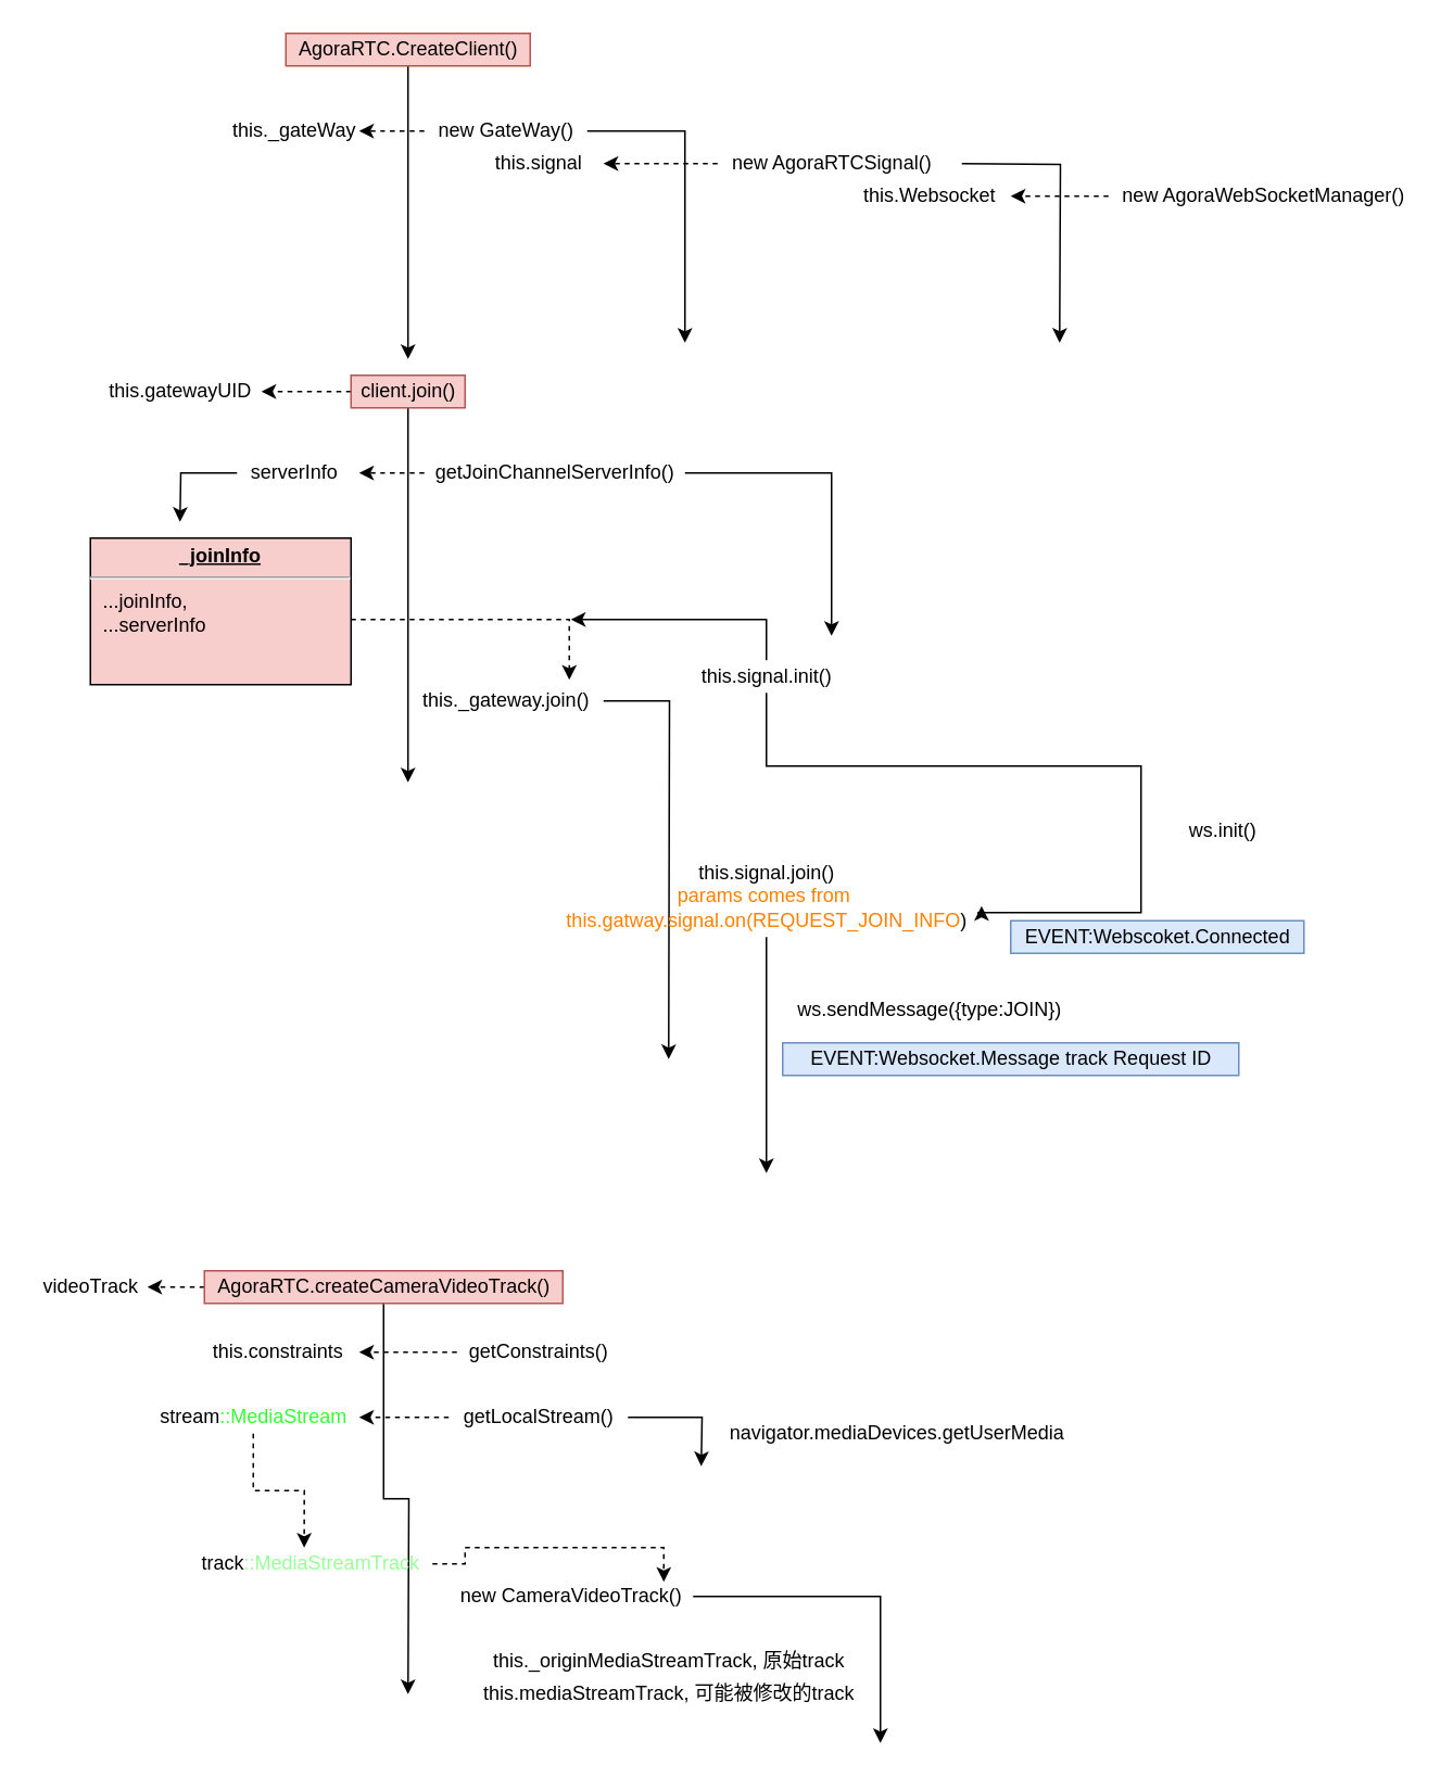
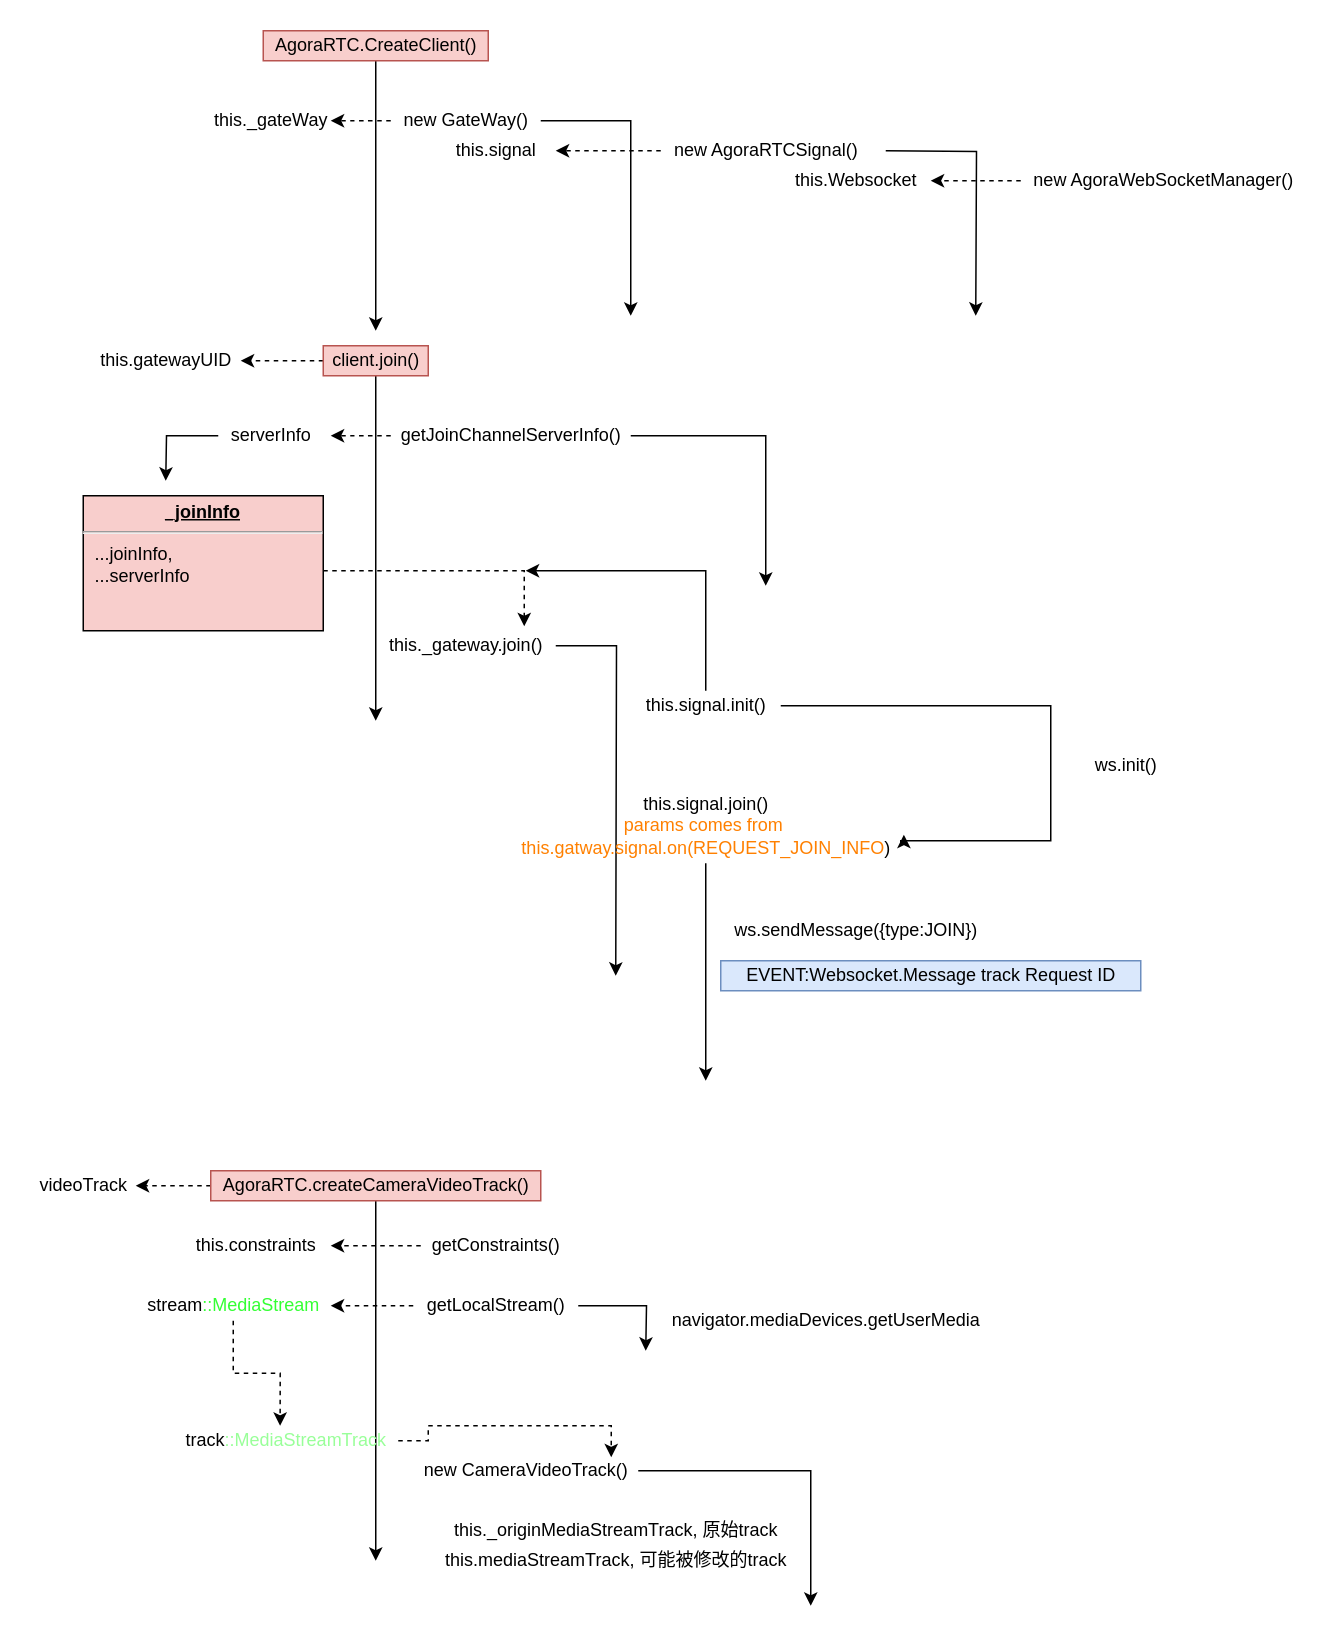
  <mxCell id="0" />
  <mxCell id="1" parent="0" />
  <mxCell id="2" style="edgeStyle=orthogonalEdgeStyle;rounded=0;orthogonalLoop=1;jettySize=auto;html=1;" edge="1" parent="1" source="3"><mxGeometry relative="1" as="geometry"><mxPoint x="250" y="220" as="targetPoint" /></mxGeometry></mxCell>
  <mxCell id="3" value="AgoraRTC.CreateClient()" style="text;html=1;align=center;verticalAlign=middle;resizable=0;points=[];autosize=1;fillColor=#f8cecc;strokeColor=#b85450;" vertex="1" parent="1"><mxGeometry x="175" y="20" width="150" height="20" as="geometry" /></mxCell>
  <mxCell id="4" style="edgeStyle=orthogonalEdgeStyle;rounded=0;orthogonalLoop=1;jettySize=auto;html=1;" edge="1" parent="1" source="6"><mxGeometry relative="1" as="geometry"><mxPoint x="420" y="210" as="targetPoint" /><Array as="points"><mxPoint x="420" y="80" /></Array></mxGeometry></mxCell>
  <mxCell id="5" style="edgeStyle=orthogonalEdgeStyle;rounded=1;orthogonalLoop=1;jettySize=auto;html=1;dashed=1;" edge="1" parent="1" source="6"><mxGeometry relative="1" as="geometry"><mxPoint x="220" y="80" as="targetPoint" /></mxGeometry></mxCell>
  <mxCell id="6" value="new GateWay()&lt;br&gt;" style="text;html=1;align=center;verticalAlign=middle;resizable=0;points=[];autosize=1;" vertex="1" parent="1"><mxGeometry x="260" y="70" width="100" height="20" as="geometry" /></mxCell>
  <mxCell id="7" style="edgeStyle=orthogonalEdgeStyle;rounded=0;orthogonalLoop=1;jettySize=auto;html=1;" edge="1" parent="1"><mxGeometry relative="1" as="geometry"><mxPoint x="650" y="210" as="targetPoint" /><mxPoint x="590" y="100" as="sourcePoint" /></mxGeometry></mxCell>
  <mxCell id="8" style="edgeStyle=orthogonalEdgeStyle;rounded=1;orthogonalLoop=1;jettySize=auto;html=1;dashed=1;" edge="1" parent="1" source="9"><mxGeometry relative="1" as="geometry"><mxPoint x="370" y="100" as="targetPoint" /></mxGeometry></mxCell>
  <mxCell id="9" value="new AgoraRTCSignal()&lt;br&gt;" style="text;html=1;align=center;verticalAlign=middle;resizable=0;points=[];autosize=1;" vertex="1" parent="1"><mxGeometry x="440" y="90" width="140" height="20" as="geometry" /></mxCell>
  <mxCell id="10" style="edgeStyle=orthogonalEdgeStyle;rounded=1;orthogonalLoop=1;jettySize=auto;html=1;dashed=1;" edge="1" parent="1" source="11" target="12"><mxGeometry relative="1" as="geometry" /></mxCell>
  <mxCell id="11" value="new AgoraWebSocketManager()" style="text;html=1;align=center;verticalAlign=middle;resizable=0;points=[];autosize=1;" vertex="1" parent="1"><mxGeometry x="680" y="110" width="190" height="20" as="geometry" /></mxCell>
  <mxCell id="12" value="this.Websocket" style="text;html=1;align=center;verticalAlign=middle;resizable=0;points=[];autosize=1;" vertex="1" parent="1"><mxGeometry x="520" y="110" width="100" height="20" as="geometry" /></mxCell>
  <mxCell id="13" value="this.signal" style="text;html=1;align=center;verticalAlign=middle;resizable=0;points=[];autosize=1;" vertex="1" parent="1"><mxGeometry x="295" y="90" width="70" height="20" as="geometry" /></mxCell>
  <mxCell id="14" value="this._gateWay" style="text;html=1;align=center;verticalAlign=middle;resizable=0;points=[];autosize=1;" vertex="1" parent="1"><mxGeometry x="135" y="70" width="90" height="20" as="geometry" /></mxCell>
  <mxCell id="15" style="edgeStyle=orthogonalEdgeStyle;rounded=1;orthogonalLoop=1;jettySize=auto;html=1;" edge="1" parent="1" source="17"><mxGeometry relative="1" as="geometry"><mxPoint x="250" y="480" as="targetPoint" /></mxGeometry></mxCell>
  <mxCell id="16" style="edgeStyle=orthogonalEdgeStyle;rounded=0;orthogonalLoop=1;jettySize=auto;html=1;dashed=1;" edge="1" parent="1" source="17"><mxGeometry relative="1" as="geometry"><mxPoint x="160" y="240" as="targetPoint" /></mxGeometry></mxCell>
  <mxCell id="17" value="client.join()" style="text;html=1;align=center;verticalAlign=middle;resizable=0;points=[];autosize=1;fillColor=#f8cecc;strokeColor=#b85450;" vertex="1" parent="1"><mxGeometry x="215" y="230" width="70" height="20" as="geometry" /></mxCell>
  <mxCell id="18" style="edgeStyle=orthogonalEdgeStyle;rounded=1;orthogonalLoop=1;jettySize=auto;html=1;dashed=1;" edge="1" parent="1" source="20"><mxGeometry relative="1" as="geometry"><mxPoint x="220" y="290" as="targetPoint" /></mxGeometry></mxCell>
  <mxCell id="19" style="edgeStyle=orthogonalEdgeStyle;rounded=0;orthogonalLoop=1;jettySize=auto;html=1;" edge="1" parent="1" source="20"><mxGeometry relative="1" as="geometry"><mxPoint x="510" y="390" as="targetPoint" /><Array as="points"><mxPoint x="510" y="290" /></Array></mxGeometry></mxCell>
  <mxCell id="20" value="getJoinChannelServerInfo()&lt;br&gt;" style="text;html=1;align=center;verticalAlign=middle;resizable=0;points=[];autosize=1;" vertex="1" parent="1"><mxGeometry x="260" y="280" width="160" height="20" as="geometry" /></mxCell>
  <mxCell id="21" style="edgeStyle=orthogonalEdgeStyle;rounded=0;orthogonalLoop=1;jettySize=auto;html=1;" edge="1" parent="1" source="22"><mxGeometry relative="1" as="geometry"><mxPoint x="110" y="320" as="targetPoint" /></mxGeometry></mxCell>
  <mxCell id="22" value="serverInfo" style="text;html=1;align=center;verticalAlign=middle;resizable=0;points=[];autosize=1;" vertex="1" parent="1"><mxGeometry x="145" y="280" width="70" height="20" as="geometry" /></mxCell>
  <mxCell id="23" style="edgeStyle=orthogonalEdgeStyle;rounded=0;orthogonalLoop=1;jettySize=auto;html=1;" edge="1" parent="1" source="24"><mxGeometry relative="1" as="geometry"><mxPoint x="410" y="650" as="targetPoint" /></mxGeometry></mxCell>
  <mxCell id="24" value="this._gateway.join()" style="text;html=1;align=center;verticalAlign=middle;resizable=0;points=[];autosize=1;" vertex="1" parent="1"><mxGeometry x="250" y="420" width="120" height="20" as="geometry" /></mxCell>
  <mxCell id="25" value="joinInfo" style="text;html=1;align=center;verticalAlign=middle;resizable=0;points=[];autosize=1;" vertex="1" parent="1"><mxGeometry x="155" y="340" width="50" height="20" as="geometry" /></mxCell>
  <mxCell id="26" style="edgeStyle=orthogonalEdgeStyle;rounded=0;orthogonalLoop=1;jettySize=auto;html=1;entryX=0.825;entryY=-0.15;entryDx=0;entryDy=0;entryPerimeter=0;dashed=1;" edge="1" parent="1" source="27" target="24"><mxGeometry relative="1" as="geometry"><Array as="points"><mxPoint x="349" y="380" /></Array></mxGeometry></mxCell>
  <mxCell id="27" value="&lt;p style=&quot;margin: 0px ; margin-top: 4px ; text-align: center ; text-decoration: underline&quot;&gt;&lt;b&gt;_joinInfo&lt;/b&gt;&lt;/p&gt;&lt;hr&gt;&lt;p style=&quot;margin: 0px ; margin-left: 8px&quot;&gt;...joinInfo,&lt;/p&gt;&lt;p style=&quot;margin: 0px ; margin-left: 8px&quot;&gt;...serverInfo&lt;/p&gt;&lt;p style=&quot;margin: 0px ; margin-left: 8px&quot;&gt;&lt;br&gt;&lt;/p&gt;" style="verticalAlign=top;align=left;overflow=fill;fontSize=12;fontFamily=Helvetica;html=1;fillColor=#f8cecc;" vertex="1" parent="1"><mxGeometry x="55" y="330" width="160" height="90" as="geometry" /></mxCell>
  <mxCell id="28" value="this.gatewayUID" style="text;html=1;align=center;verticalAlign=middle;resizable=0;points=[];autosize=1;" vertex="1" parent="1"><mxGeometry x="60" y="230" width="100" height="20" as="geometry" /></mxCell>
  <mxCell id="29" style="edgeStyle=orthogonalEdgeStyle;rounded=0;orthogonalLoop=1;jettySize=auto;html=1;" edge="1" parent="1" source="31"><mxGeometry relative="1" as="geometry"><mxPoint x="350" y="380" as="targetPoint" /><Array as="points"><mxPoint x="470" y="380" /></Array></mxGeometry></mxCell>
  <mxCell id="30" style="edgeStyle=orthogonalEdgeStyle;rounded=0;orthogonalLoop=1;jettySize=auto;html=1;entryX=1.008;entryY=0.62;entryDx=0;entryDy=0;entryPerimeter=0;" edge="1" parent="1" source="31" target="34"><mxGeometry relative="1" as="geometry"><mxPoint x="530" y="560" as="targetPoint" /><Array as="points"><mxPoint x="700" y="470" /><mxPoint x="700" y="560" /><mxPoint x="600" y="560" /><mxPoint x="600" y="561" /></Array></mxGeometry></mxCell>
- <mxCell id="31" value="this.signal.init()" style="text;html=1;align=center;verticalAlign=middle;resizable=0;points=[];autosize=1;" vertex="1" parent="1"><mxGeometry x="420" y="405" width="100" height="20" as="geometry" /></mxCell>
+ <mxCell id="31" value="this.signal.init()" style="text;html=1;align=center;verticalAlign=middle;resizable=0;points=[];autosize=1;" vertex="1" parent="1"><mxGeometry x="420" y="460" width="100" height="20" as="geometry" /></mxCell>
  <mxCell id="32" value="ws.init()" style="text;html=1;align=center;verticalAlign=middle;resizable=0;points=[];autosize=1;" vertex="1" parent="1"><mxGeometry x="720" y="500" width="60" height="20" as="geometry" /></mxCell>
  <mxCell id="33" style="edgeStyle=orthogonalEdgeStyle;rounded=0;orthogonalLoop=1;jettySize=auto;html=1;" edge="1" parent="1" source="34"><mxGeometry relative="1" as="geometry"><mxPoint x="470" y="720" as="targetPoint" /><Array as="points"><mxPoint x="470" y="690" /></Array></mxGeometry></mxCell>
  <mxCell id="34" value="this.signal.join()&lt;br&gt;&lt;font color=&quot;#ff8000&quot;&gt;params comes from&amp;nbsp;&lt;br&gt;this.gatway.signal.on(REQUEST_JOIN_INFO&lt;/font&gt;)" style="text;html=1;align=center;verticalAlign=middle;resizable=0;points=[];autosize=1;" vertex="1" parent="1"><mxGeometry x="340" y="525" width="260" height="50" as="geometry" /></mxCell>
- <mxCell id="35" value="EVENT:Webscoket.Connected" style="text;html=1;align=center;verticalAlign=middle;resizable=0;points=[];autosize=1;fillColor=#dae8fc;strokeColor=#6c8ebf;" vertex="1" parent="1"><mxGeometry x="620" y="565" width="180" height="20" as="geometry" /></mxCell>
  <mxCell id="36" value="ws.sendMessage({type:JOIN})" style="text;html=1;align=center;verticalAlign=middle;resizable=0;points=[];autosize=1;" vertex="1" parent="1"><mxGeometry x="480" y="610" width="180" height="20" as="geometry" /></mxCell>
  <mxCell id="37" value="EVENT:Websocket.Message track Request ID" style="text;html=1;align=center;verticalAlign=middle;resizable=0;points=[];autosize=1;fillColor=#dae8fc;strokeColor=#6c8ebf;" vertex="1" parent="1"><mxGeometry x="480" y="640" width="280" height="20" as="geometry" /></mxCell>
  <mxCell id="38" style="edgeStyle=orthogonalEdgeStyle;rounded=0;orthogonalLoop=1;jettySize=auto;html=1;" edge="1" parent="1" source="40"><mxGeometry relative="1" as="geometry"><mxPoint x="250" y="1040" as="targetPoint" /></mxGeometry></mxCell>
  <mxCell id="39" style="edgeStyle=orthogonalEdgeStyle;rounded=0;orthogonalLoop=1;jettySize=auto;html=1;dashed=1;" edge="1" parent="1" source="40"><mxGeometry relative="1" as="geometry"><mxPoint x="90" y="790" as="targetPoint" /></mxGeometry></mxCell>
- <mxCell id="40" value="AgoraRTC.createCameraVideoTrack()" style="text;html=1;align=center;verticalAlign=middle;resizable=0;points=[];autosize=1;fillColor=#f8cecc;strokeColor=#b85450;" vertex="1" parent="1"><mxGeometry x="125" y="780" width="220" height="20" as="geometry" /></mxCell>
+ <mxCell id="40" value="AgoraRTC.createCameraVideoTrack()" style="text;html=1;align=center;verticalAlign=middle;resizable=0;points=[];autosize=1;fillColor=#f8cecc;strokeColor=#b85450;" vertex="1" parent="1"><mxGeometry x="140" y="780" width="220" height="20" as="geometry" /></mxCell>
  <mxCell id="41" style="edgeStyle=orthogonalEdgeStyle;rounded=0;orthogonalLoop=1;jettySize=auto;html=1;dashed=1;" edge="1" parent="1" source="42"><mxGeometry relative="1" as="geometry"><mxPoint x="220" y="830" as="targetPoint" /></mxGeometry></mxCell>
  <mxCell id="42" value="getConstraints()" style="text;html=1;align=center;verticalAlign=middle;resizable=0;points=[];autosize=1;" vertex="1" parent="1"><mxGeometry x="280" y="820" width="100" height="20" as="geometry" /></mxCell>
  <mxCell id="43" value="this.constraints" style="text;html=1;align=center;verticalAlign=middle;resizable=0;points=[];autosize=1;" vertex="1" parent="1"><mxGeometry x="120" y="820" width="100" height="20" as="geometry" /></mxCell>
  <mxCell id="44" style="edgeStyle=orthogonalEdgeStyle;rounded=0;orthogonalLoop=1;jettySize=auto;html=1;dashed=1;" edge="1" parent="1" source="46"><mxGeometry relative="1" as="geometry"><mxPoint x="220" y="870" as="targetPoint" /></mxGeometry></mxCell>
  <mxCell id="45" style="edgeStyle=orthogonalEdgeStyle;rounded=0;orthogonalLoop=1;jettySize=auto;html=1;" edge="1" parent="1" source="46"><mxGeometry relative="1" as="geometry"><mxPoint x="430" y="900" as="targetPoint" /></mxGeometry></mxCell>
  <mxCell id="46" value="getLocalStream()" style="text;html=1;align=center;verticalAlign=middle;resizable=0;points=[];autosize=1;" vertex="1" parent="1"><mxGeometry x="275" y="860" width="110" height="20" as="geometry" /></mxCell>
  <mxCell id="47" style="edgeStyle=orthogonalEdgeStyle;rounded=0;orthogonalLoop=1;jettySize=auto;html=1;dashed=1;entryX=0.475;entryY=0;entryDx=0;entryDy=0;entryPerimeter=0;" edge="1" parent="1" source="48" target="50"><mxGeometry relative="1" as="geometry"><mxPoint x="170" y="900" as="targetPoint" /></mxGeometry></mxCell>
  <mxCell id="48" value="stream&lt;font color=&quot;#33ff33&quot;&gt;::MediaStream&lt;/font&gt;" style="text;html=1;align=center;verticalAlign=middle;resizable=0;points=[];autosize=1;" vertex="1" parent="1"><mxGeometry x="90" y="860" width="130" height="20" as="geometry" /></mxCell>
  <mxCell id="49" style="edgeStyle=orthogonalEdgeStyle;rounded=0;orthogonalLoop=1;jettySize=auto;html=1;entryX=0.88;entryY=0.05;entryDx=0;entryDy=0;entryPerimeter=0;dashed=1;" edge="1" parent="1" source="50" target="53"><mxGeometry relative="1" as="geometry" /></mxCell>
  <mxCell id="50" value="track&lt;font color=&quot;#99ff99&quot;&gt;::MediaStreamTrack&lt;/font&gt;" style="text;html=1;align=center;verticalAlign=middle;resizable=0;points=[];autosize=1;" vertex="1" parent="1"><mxGeometry x="115" y="950" width="150" height="20" as="geometry" /></mxCell>
  <mxCell id="51" value="navigator.mediaDevices.getUserMedia" style="text;html=1;align=center;verticalAlign=middle;resizable=0;points=[];autosize=1;" vertex="1" parent="1"><mxGeometry x="440" y="870" width="220" height="20" as="geometry" /></mxCell>
  <mxCell id="52" style="edgeStyle=orthogonalEdgeStyle;rounded=0;orthogonalLoop=1;jettySize=auto;html=1;" edge="1" parent="1" source="53"><mxGeometry relative="1" as="geometry"><mxPoint x="540" y="1070" as="targetPoint" /><Array as="points"><mxPoint x="540" y="980" /><mxPoint x="540" y="1070" /></Array></mxGeometry></mxCell>
  <mxCell id="53" value="new CameraVideoTrack()" style="text;html=1;align=center;verticalAlign=middle;resizable=0;points=[];autosize=1;" vertex="1" parent="1"><mxGeometry x="275" y="970" width="150" height="20" as="geometry" /></mxCell>
  <mxCell id="54" value="this._originMediaStreamTrack, 原始track" style="text;html=1;align=center;verticalAlign=middle;resizable=0;points=[];autosize=1;" vertex="1" parent="1"><mxGeometry x="295" y="1010" width="230" height="20" as="geometry" /></mxCell>
  <mxCell id="55" value="this.mediaStreamTrack, 可能被修改的track" style="text;html=1;align=center;verticalAlign=middle;resizable=0;points=[];autosize=1;" vertex="1" parent="1"><mxGeometry x="290" y="1030" width="240" height="20" as="geometry" /></mxCell>
  <mxCell id="56" value="videoTrack" style="text;html=1;align=center;verticalAlign=middle;resizable=0;points=[];autosize=1;" vertex="1" parent="1"><mxGeometry x="20" y="780" width="70" height="20" as="geometry" /></mxCell>
